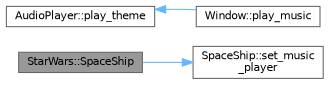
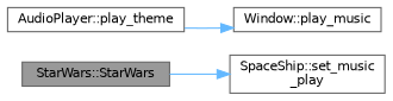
  digraph {
    fontname="DejaVu Sans"
    rankdir=LR
    node [color=grey40 fillcolor=white fontname="DejaVu Sans" fontsize=10 shape=box style=filled]
    edge [color=steelblue1 fontname="DejaVu Sans" fontsize=10 labelfontname=Helvetica labelfontsize=10 style=solid]
-   n1 [color=gray40 fillcolor=grey60 fontcolor=black height=0.2 label="StarWars::SpaceShip" width=0.4]
-   n2 [height=0.2 label="SpaceShip::set_music\l_player" width=0.4]
+   n1 [color=gray40 fillcolor=grey60 fontcolor=black height=0.2 label="StarWars::StarWars" width=0.4]
+   n2 [height=0.2 label="SpaceShip::set_music\l_play" width=0.4]
    n3 [height=0.2 label="AudioPlayer::play_theme" width=0.4]
    n4 [height=0.2 label="Window::play_music" width=0.4]
    n1 -> n2
-   n4 -> n3
+   n3 -> n4
  }
